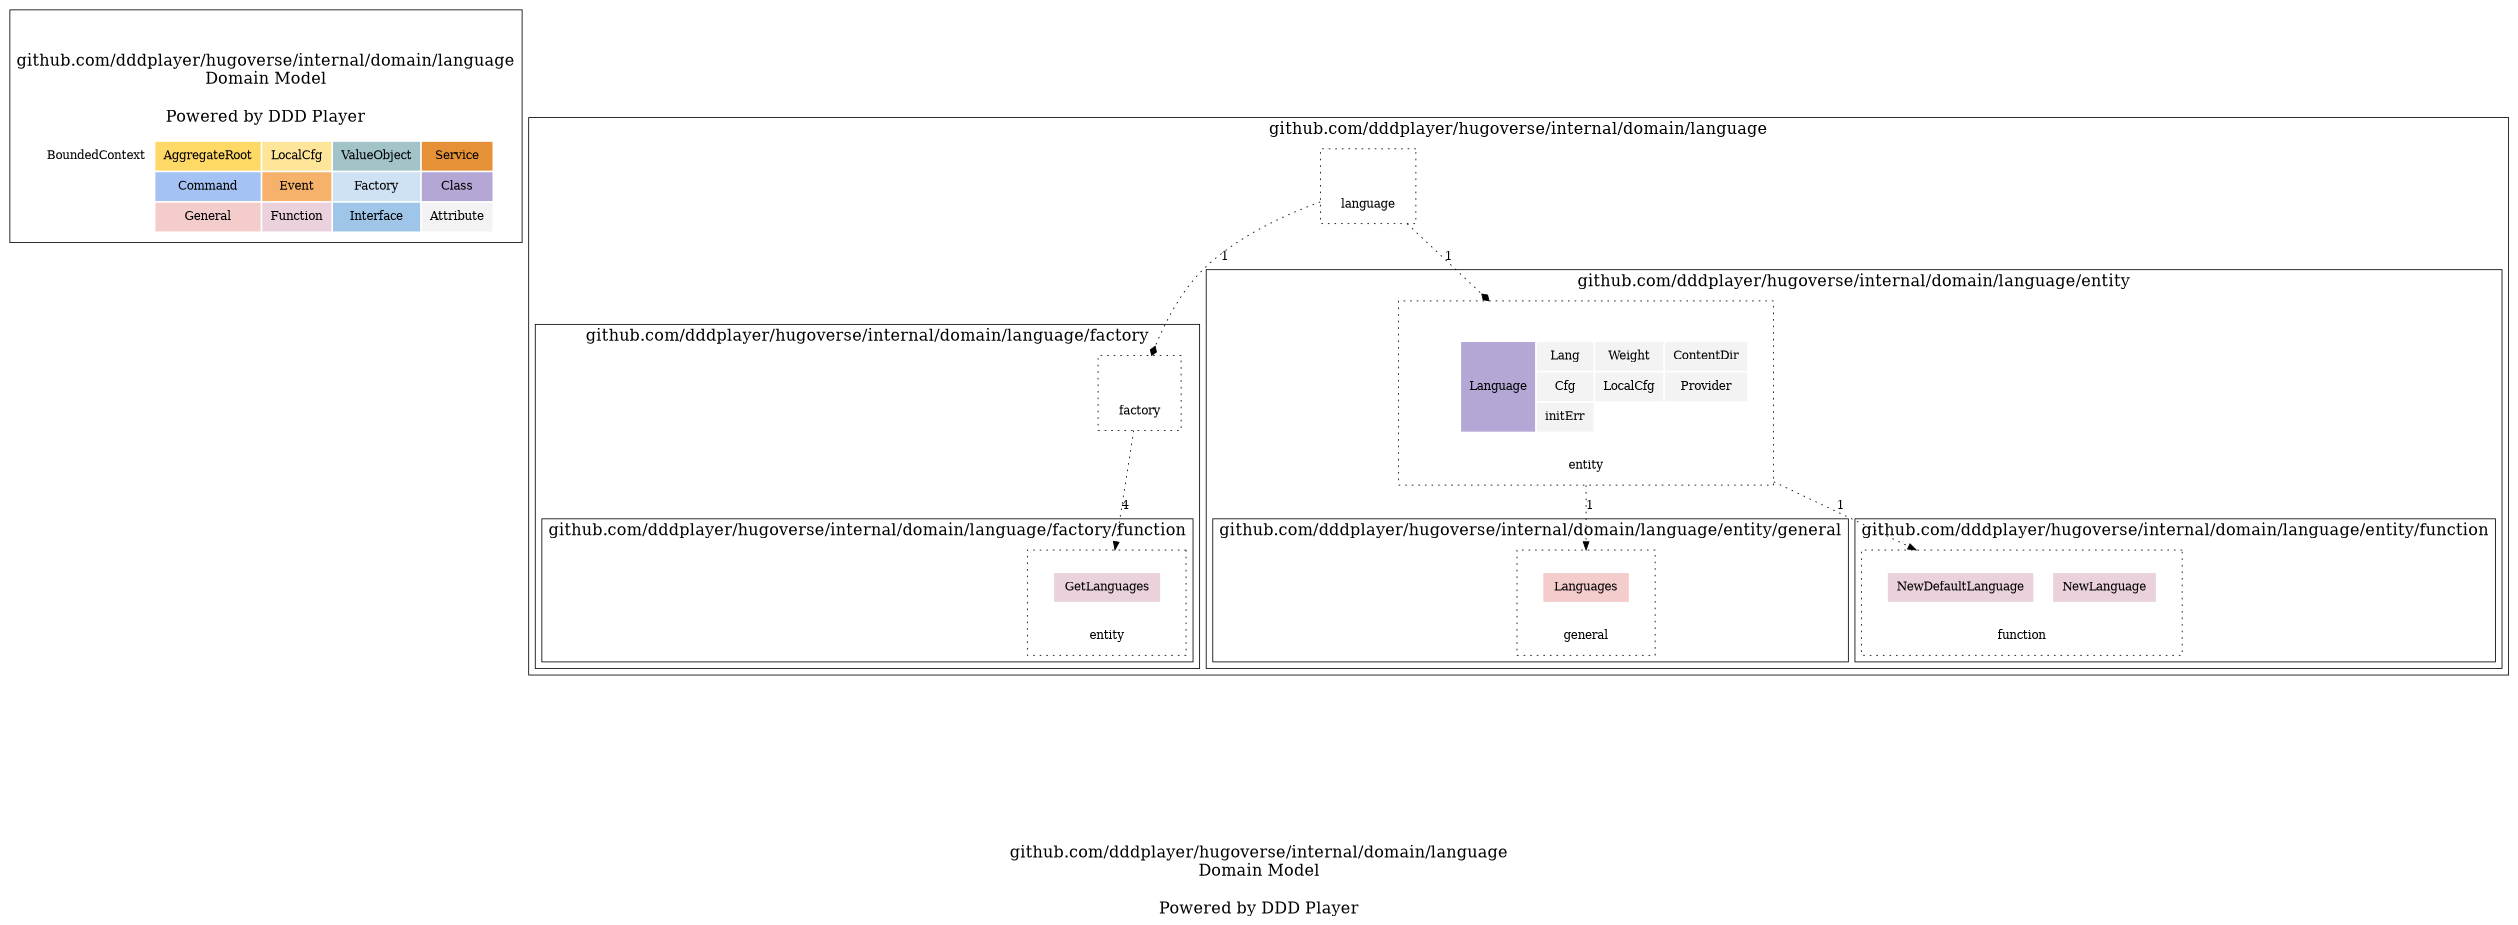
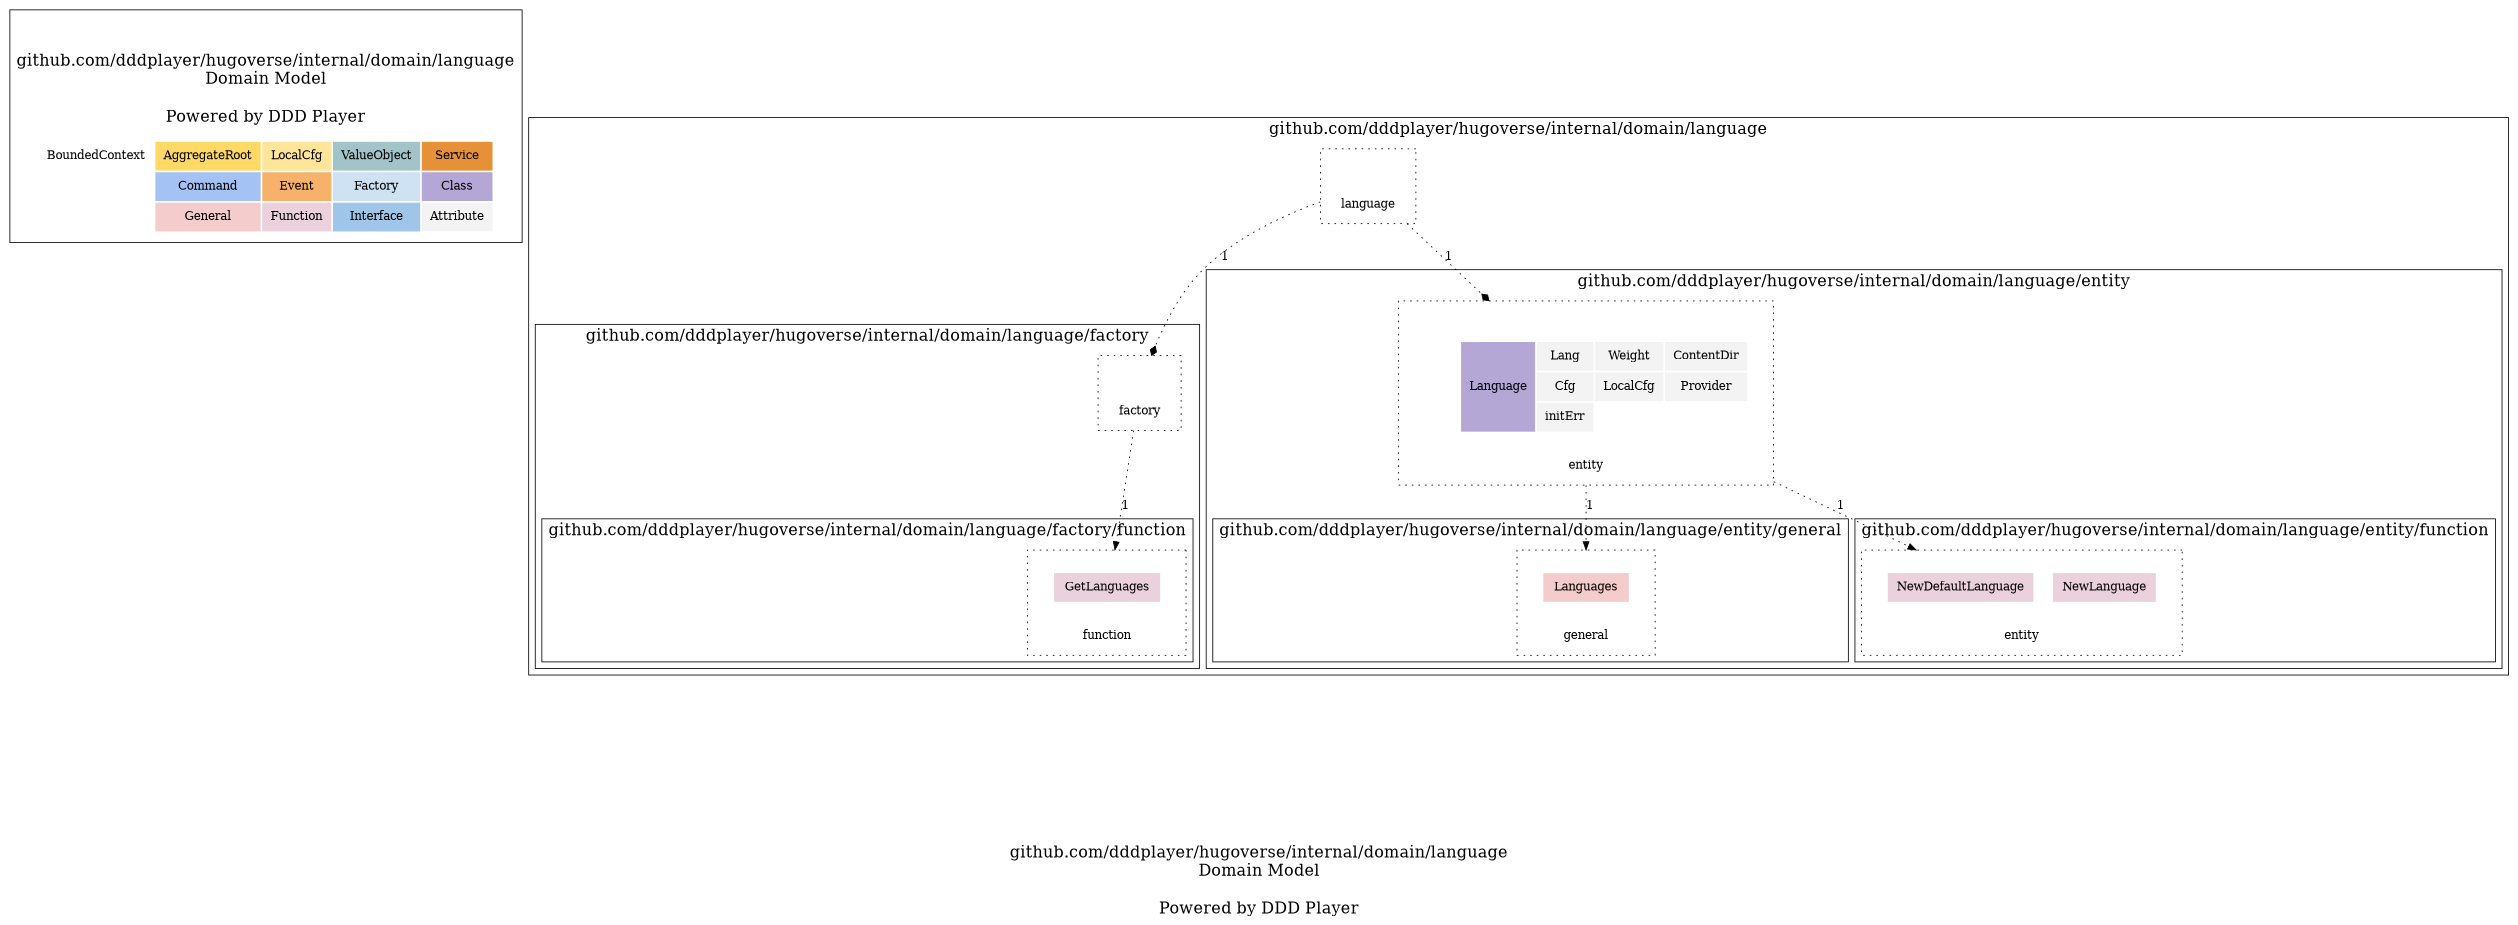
  digraph {
    fontsize=20
    label="\n\ngithub.com/dddplayer/hugoverse/internal/domain/language\nDomain Model\n\nPowered by DDD Player"
    node [shape=rect style=dotted]
    edge [arrowhead=normal style=dotted]
    n1 [color=white label=<         <table border="0" cellpadding="10"> 		<tr> 			<td bgcolor="#ffffff00" rowspan="1" colspan="1">BoundedContext</td> 			<td bgcolor="#ffd966ff" rowspan="1" colspan="1">AggregateRoot</td> 			<td bgcolor="#ffe599ff" rowspan="1" colspan="1">LocalCfg</td> 			<td bgcolor="#a2c4c9ff" rowspan="1" colspan="1">ValueObject</td> 			<td bgcolor="#e69138ff" rowspan="1" colspan="1">Service</td> 		</tr> 		<tr> 			<td bgcolor="white" rowspan="1" colspan="1"></td> 			<td bgcolor="#a4c2f4ff" rowspan="1" colspan="1">Command</td> 			<td bgcolor="#f6b26bff" rowspan="1" colspan="1">Event</td> 			<td bgcolor="#cfe2f3ff" rowspan="1" colspan="1">Factory</td> 			<td bgcolor="#b4a7d6ff" rowspan="1" colspan="1">Class</td> 			 		</tr> 		<tr> 			<td bgcolor="white" rowspan="1" colspan="1"></td> 			<td bgcolor="#f4ccccff" rowspan="1" colspan="1">General</td> 			<td bgcolor="#ead1dcff" rowspan="1" colspan="1">Function</td> 			<td bgcolor="#9fc5e8ff" rowspan="1" colspan="1">Interface</td> 			<td bgcolor="#f3f3f3ff" rowspan="1" colspan="1">Attribute</td> 		</tr>         </table>         >]
-   n2 [label=<         <table border="0" cellpadding="10"> 			 				<tr> 		 			<td port="first_blank_row" bgcolor="white" rowspan="1" colspan="1"></td> 	</tr> 				<tr> 		 			<td port="" bgcolor="white" rowspan="1" colspan="1"></td> 			<td port="dcJF53W" bgcolor="#ead1dcff" rowspan="1" colspan="4">GetLanguages</td> 			<td port="" bgcolor="white" rowspan="1" colspan="1"></td> 	</tr> 				<tr> 		 			<td port="" bgcolor="white" rowspan="1" colspan="1"></td> 	</tr> 				<tr> 		 			<td port="" bgcolor="white" rowspan="1" colspan="6">entity</td> 	</tr>         </table>         >]
+   n2 [label=<         <table border="0" cellpadding="10"> 			 				<tr> 		 			<td port="first_blank_row" bgcolor="white" rowspan="1" colspan="1"></td> 	</tr> 				<tr> 		 			<td port="" bgcolor="white" rowspan="1" colspan="1"></td> 			<td port="dcJF53W" bgcolor="#ead1dcff" rowspan="1" colspan="4">GetLanguages</td> 			<td port="" bgcolor="white" rowspan="1" colspan="1"></td> 	</tr> 				<tr> 		 			<td port="" bgcolor="white" rowspan="1" colspan="1"></td> 	</tr> 				<tr> 		 			<td port="" bgcolor="white" rowspan="1" colspan="6">function</td> 	</tr>         </table>         >]
    n3 [label=<         <table border="0" cellpadding="10"> 			 				<tr> 		 			<td port="first_blank_row" bgcolor="white" rowspan="1" colspan="1"></td> 	</tr> 				<tr> 		 			<td port="" bgcolor="white" rowspan="1" colspan="1"></td> 	</tr> 				<tr> 		 			<td port="" bgcolor="white" rowspan="1" colspan="6">factory</td> 	</tr>         </table>         >]
    n4 [label=<         <table border="0" cellpadding="10"> 			 				<tr> 		 			<td port="first_blank_row" bgcolor="white" rowspan="1" colspan="1"></td> 	</tr> 				<tr> 		 			<td port="" bgcolor="white" rowspan="1" colspan="1"></td> 			<td port="dbzugyL" bgcolor="#f4ccccff" rowspan="1" colspan="4">Languages</td> 			<td port="" bgcolor="white" rowspan="1" colspan="1"></td> 	</tr> 				<tr> 		 			<td port="" bgcolor="white" rowspan="1" colspan="1"></td> 	</tr> 				<tr> 		 			<td port="" bgcolor="white" rowspan="1" colspan="6">general</td> 	</tr>         </table>         >]
-   n5 [label=<         <table border="0" cellpadding="10"> 			 				<tr> 		 			<td port="first_blank_row" bgcolor="white" rowspan="1" colspan="1"></td> 	</tr> 				<tr> 		 			<td port="" bgcolor="white" rowspan="1" colspan="1"></td> 			<td port="deRwvL" bgcolor="#ead1dcff" rowspan="1" colspan="2">NewDefaultLanguage</td> 			<td port="" bgcolor="white" rowspan="1" colspan="1"></td> 			<td port="dcVdFHG" bgcolor="#ead1dcff" rowspan="1" colspan="2">NewLanguage</td> 			<td port="" bgcolor="white" rowspan="1" colspan="1"></td> 	</tr> 				<tr> 		 			<td port="" bgcolor="white" rowspan="1" colspan="1"></td> 	</tr> 				<tr> 		 			<td port="" bgcolor="white" rowspan="1" colspan="7">function</td> 	</tr>         </table>         >]
+   n5 [label=<         <table border="0" cellpadding="10"> 			 				<tr> 		 			<td port="first_blank_row" bgcolor="white" rowspan="1" colspan="1"></td> 	</tr> 				<tr> 		 			<td port="" bgcolor="white" rowspan="1" colspan="1"></td> 			<td port="deRwvL" bgcolor="#ead1dcff" rowspan="1" colspan="2">NewDefaultLanguage</td> 			<td port="" bgcolor="white" rowspan="1" colspan="1"></td> 			<td port="dcVdFHG" bgcolor="#ead1dcff" rowspan="1" colspan="2">NewLanguage</td> 			<td port="" bgcolor="white" rowspan="1" colspan="1"></td> 	</tr> 				<tr> 		 			<td port="" bgcolor="white" rowspan="1" colspan="1"></td> 	</tr> 				<tr> 		 			<td port="" bgcolor="white" rowspan="1" colspan="7">entity</td> 	</tr>         </table>         >]
    n6 [label=<         <table border="0" cellpadding="10"> 			 				<tr> 		 			<td port="first_blank_row" bgcolor="white" rowspan="1" colspan="1"></td> 	</tr> 				<tr> 		 			<td port="" bgcolor="white" rowspan="1" colspan="1"></td> 	</tr> 				<tr> 		 			<td port="" bgcolor="white" rowspan="1" colspan="1"></td> 			<td port="" bgcolor="white" rowspan="1" colspan="1"></td> 			<td port="" bgcolor="white" rowspan="1" colspan="1"></td> 			<td port="dzLhfc" bgcolor="#b4a7d6ff" rowspan="3" colspan="1">Language</td> 			<td port="dbBM4Qf" bgcolor="#f3f3f3ff" rowspan="1" colspan="1">Lang</td> 			<td port="dOLqr3" bgcolor="#f3f3f3ff" rowspan="1" colspan="1">Weight</td> 			<td port="der7p1l" bgcolor="#f3f3f3ff" rowspan="1" colspan="1">ContentDir</td> 			<td port="" bgcolor="white" rowspan="1" colspan="1"></td> 	</tr> 				<tr> 		 			<td port="" bgcolor="white" rowspan="1" colspan="1"></td> 			<td port="" bgcolor="white" rowspan="1" colspan="1"></td> 			<td port="" bgcolor="white" rowspan="1" colspan="1"></td> 			<td port="dWcBVV" bgcolor="#f3f3f3ff" rowspan="1" colspan="1">Cfg</td> 			<td port="dcqKBQA" bgcolor="#f3f3f3ff" rowspan="1" colspan="1">LocalCfg</td> 			<td port="dwKj0e" bgcolor="#f3f3f3ff" rowspan="1" colspan="1">Provider</td> 			<td port="" bgcolor="white" rowspan="1" colspan="1"></td> 	</tr> 				<tr> 		 			<td port="" bgcolor="white" rowspan="1" colspan="1"></td> 			<td port="" bgcolor="white" rowspan="1" colspan="1"></td> 			<td port="" bgcolor="white" rowspan="1" colspan="1"></td> 			<td port="die0Cs" bgcolor="#f3f3f3ff" rowspan="1" colspan="1">initErr</td> 			<td port="" bgcolor="white" rowspan="1" colspan="1"></td> 			<td port="" bgcolor="white" rowspan="1" colspan="1"></td> 			<td port="" bgcolor="white" rowspan="1" colspan="1"></td> 	</tr> 				<tr> 		 			<td port="" bgcolor="white" rowspan="1" colspan="1"></td> 	</tr> 				<tr> 		 			<td port="" bgcolor="white" rowspan="1" colspan="8">entity</td> 	</tr>         </table>         >]
    n7 [label=<         <table border="0" cellpadding="10"> 			 				<tr> 		 			<td port="first_blank_row" bgcolor="white" rowspan="1" colspan="1"></td> 	</tr> 				<tr> 		 			<td port="" bgcolor="white" rowspan="1" colspan="1"></td> 	</tr> 				<tr> 		 			<td port="" bgcolor="white" rowspan="1" colspan="6">language</td> 	</tr>         </table>         >]
    subgraph cluster_1 {
      n1
    }
    subgraph cluster_2 {
      label="github.com/dddplayer/hugoverse/internal/domain/language"
      n7
      subgraph cluster_3 {
        label="github.com/dddplayer/hugoverse/internal/domain/language/factory"
        n3
        subgraph cluster_4 {
          label="github.com/dddplayer/hugoverse/internal/domain/language/factory/function"
          n2
        }
      }
      subgraph cluster_5 {
        label="github.com/dddplayer/hugoverse/internal/domain/language/entity"
        n6
        subgraph cluster_6 {
          label="github.com/dddplayer/hugoverse/internal/domain/language/entity/general"
          n4
        }
        subgraph cluster_7 {
          label="github.com/dddplayer/hugoverse/internal/domain/language/entity/function"
          n5
        }
      }
    }
    subgraph cluster_8 {
      label="github.com/dddplayer/hugoverse/internal/domain/language/factory"
      subgraph cluster_9 {
        label="github.com/dddplayer/hugoverse/internal/domain/language/factory/function"
      }
    }
    subgraph cluster_10 {
      label="github.com/dddplayer/hugoverse/internal/domain/language/entity"
      subgraph cluster_11 {
        label="github.com/dddplayer/hugoverse/internal/domain/language/entity/general"
      }
      subgraph cluster_12 {
        label="github.com/dddplayer/hugoverse/internal/domain/language/entity/function"
      }
    }
-   n3 -> n2 [label=4]
+   n3 -> n2 [label=1]
    n6 -> n4 [label=1]
    n6 -> n5 [label=1]
    n7 -> n3 [arrowhead=diamond label=1]
    n7 -> n6 [arrowhead=diamond label=1]
  }
